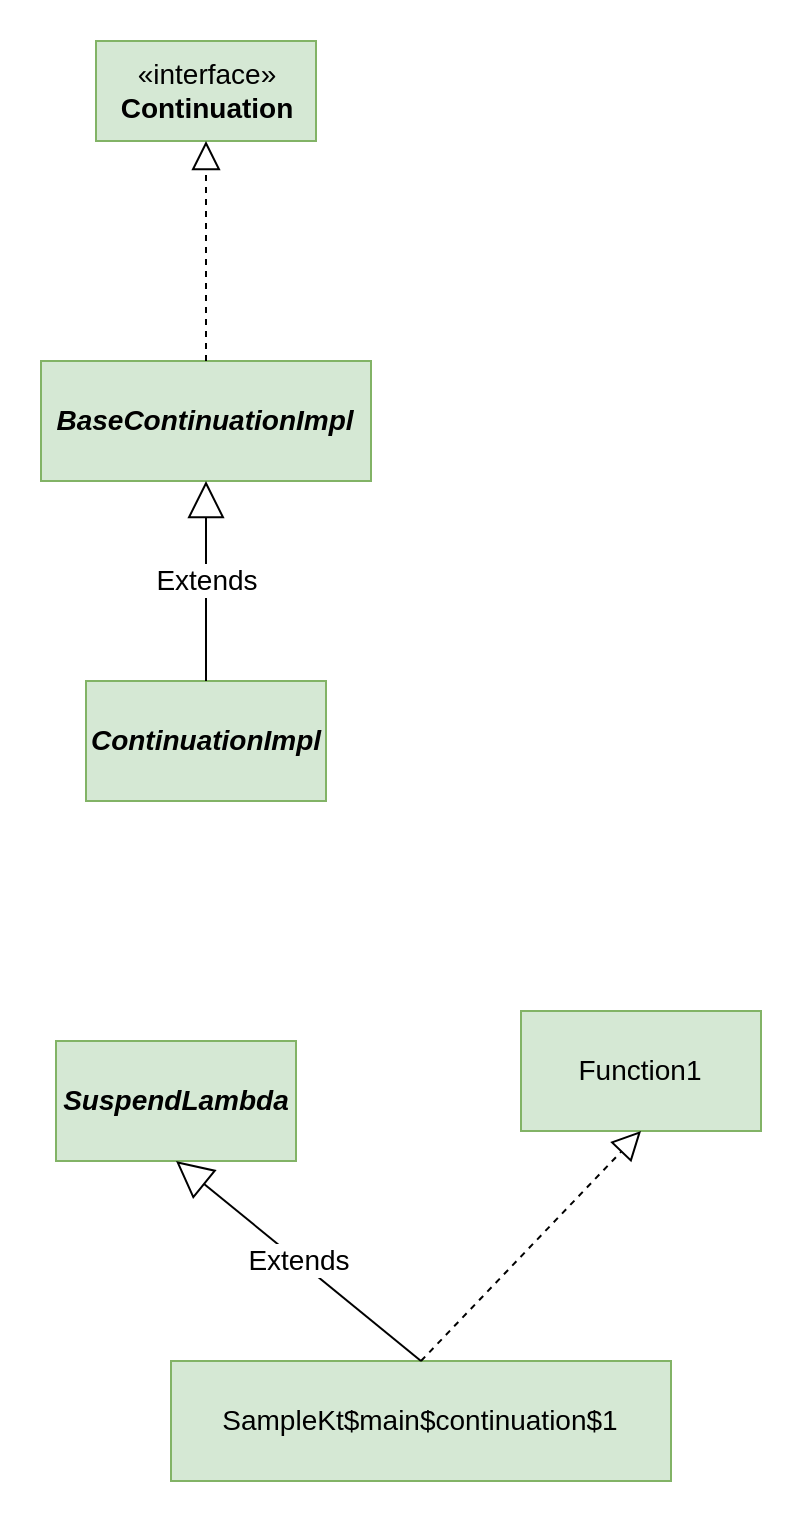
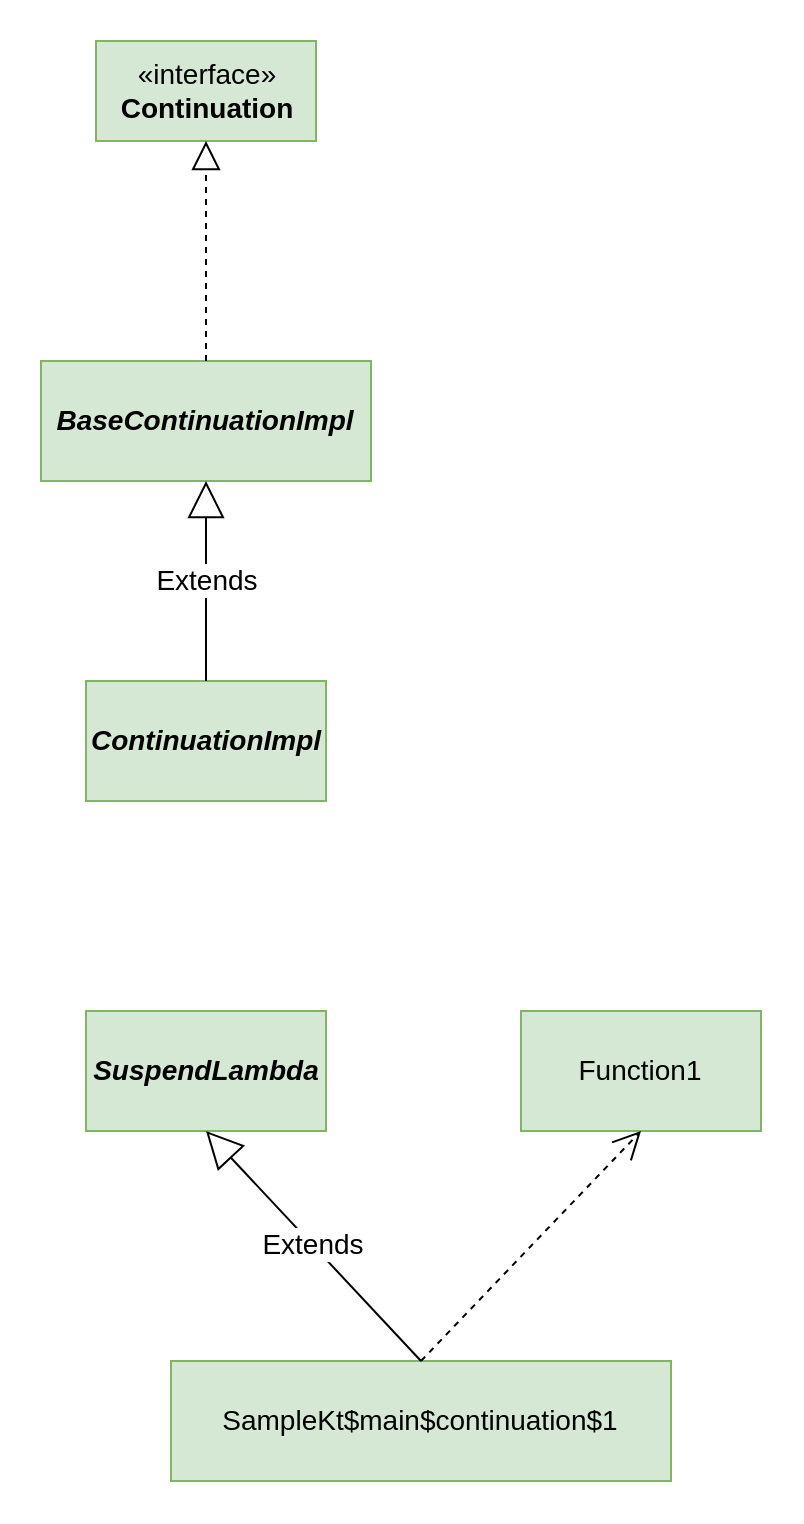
  <mxCell id="0" />
  <mxCell id="1" parent="0" />
  <mxCell id="2" value="SampleKt$main$continuation$1" style="rounded=0;whiteSpace=wrap;html=1;fontSize=14;fillColor=#d5e8d4;strokeColor=#82b366;" parent="1" vertex="1"><mxGeometry x="85" y="680" width="250" height="60" as="geometry" /></mxCell>
- <mxCell id="3" value="&lt;i style=&quot;font-size: 14px;&quot;&gt;&lt;b style=&quot;font-size: 14px;&quot;&gt;SuspendLambda&lt;/b&gt;&lt;/i&gt;" style="rounded=0;whiteSpace=wrap;html=1;fontSize=14;fillColor=#d5e8d4;strokeColor=#82b366;" parent="1" vertex="1"><mxGeometry x="27.5" y="520" width="120" height="60" as="geometry" /></mxCell>
+ <mxCell id="3" value="&lt;i style=&quot;font-size: 14px;&quot;&gt;&lt;b style=&quot;font-size: 14px;&quot;&gt;SuspendLambda&lt;/b&gt;&lt;/i&gt;" style="rounded=0;whiteSpace=wrap;html=1;fontSize=14;fillColor=#d5e8d4;strokeColor=#82b366;" parent="1" vertex="1"><mxGeometry x="42.5" y="505" width="120" height="60" as="geometry" /></mxCell>
  <mxCell id="4" value="Extends" style="endArrow=block;endSize=16;endFill=0;html=1;rounded=0;exitX=0.5;exitY=0;exitDx=0;exitDy=0;entryX=0.5;entryY=1;entryDx=0;entryDy=0;fontSize=14;" parent="1" source="2" target="3" edge="1"><mxGeometry width="160" relative="1" as="geometry"><mxPoint x="60" y="490" as="sourcePoint" /><mxPoint x="210" y="570" as="targetPoint" /></mxGeometry></mxCell>
  <mxCell id="5" value="ContinuationImpl" style="rounded=0;whiteSpace=wrap;html=1;fontStyle=3;fontSize=14;fillColor=#d5e8d4;strokeColor=#82b366;" parent="1" vertex="1"><mxGeometry x="42.5" y="340" width="120" height="60" as="geometry" /></mxCell>
  <mxCell id="6" value="&lt;p style=&quot;font-size: 14px;&quot;&gt;BaseContinuationImpl&lt;/p&gt;" style="rounded=0;whiteSpace=wrap;html=1;fontStyle=3;fontSize=14;fillColor=#d5e8d4;strokeColor=#82b366;" parent="1" vertex="1"><mxGeometry x="20" y="180" width="165" height="60" as="geometry" /></mxCell>
  <mxCell id="7" value="Extends" style="endArrow=block;endSize=16;endFill=0;html=1;rounded=0;exitX=0.5;exitY=0;exitDx=0;exitDy=0;entryX=0.5;entryY=1;entryDx=0;entryDy=0;fontSize=14;" parent="1" source="5" target="6" edge="1"><mxGeometry width="160" relative="1" as="geometry"><mxPoint x="47.5" y="270" as="sourcePoint" /><mxPoint x="207.5" y="270" as="targetPoint" /></mxGeometry></mxCell>
  <mxCell id="8" value="«interface»&lt;br style=&quot;font-size: 14px;&quot;&gt;&lt;b style=&quot;font-size: 14px;&quot;&gt;Continuation&lt;/b&gt;" style="html=1;fontSize=14;fillColor=#d5e8d4;strokeColor=#82b366;" parent="1" vertex="1"><mxGeometry x="47.5" y="20" width="110" height="50" as="geometry" /></mxCell>
  <mxCell id="9" value="" style="endArrow=block;dashed=1;endFill=0;endSize=12;html=1;rounded=0;entryX=0.5;entryY=1;entryDx=0;entryDy=0;exitX=0.5;exitY=0;exitDx=0;exitDy=0;fontSize=14;" parent="1" source="6" target="8" edge="1"><mxGeometry width="160" relative="1" as="geometry"><mxPoint x="47.5" y="220" as="sourcePoint" /><mxPoint x="207.5" y="220" as="targetPoint" /></mxGeometry></mxCell>
  <mxCell id="10" value="&lt;p style=&quot;font-size: 14px;&quot;&gt;Function1&lt;/p&gt;" style="rounded=0;whiteSpace=wrap;html=1;fontSize=14;fillColor=#d5e8d4;strokeColor=#82b366;" parent="1" vertex="1"><mxGeometry x="260" y="505" width="120" height="60" as="geometry" /></mxCell>
- <mxCell id="11" value="" style="endArrow=block;dashed=1;endFill=0;endSize=12;html=1;rounded=0;exitX=0.5;exitY=0;exitDx=0;exitDy=0;entryX=0.5;entryY=1;entryDx=0;entryDy=0;fontSize=14;" parent="1" source="2" target="10" edge="1"><mxGeometry width="160" relative="1" as="geometry"><mxPoint x="280" y="430" as="sourcePoint" /><mxPoint x="440" y="430" as="targetPoint" /></mxGeometry></mxCell>
+ <mxCell id="11" value="" style="endArrow=open;dashed=1;endFill=0;endSize=12;html=1;rounded=0;exitX=0.5;exitY=0;exitDx=0;exitDy=0;entryX=0.5;entryY=1;entryDx=0;entryDy=0;fontSize=14;" parent="1" source="2" target="10" edge="1"><mxGeometry width="160" relative="1" as="geometry"><mxPoint x="280" y="430" as="sourcePoint" /><mxPoint x="440" y="430" as="targetPoint" /></mxGeometry></mxCell>
